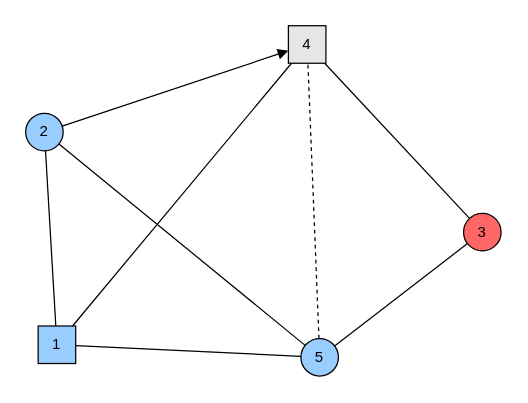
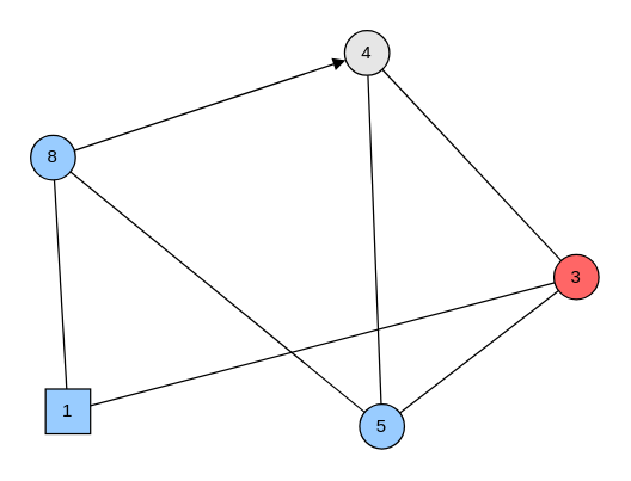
  <mxCell id="0" />
  <mxCell id="1" parent="0" />
- <mxCell id="2" value="2" style="ellipse;whiteSpace=wrap;html=1;aspect=fixed;fillColor=#99CCFF;" vertex="1" parent="1"><mxGeometry x="20" y="90" width="30" height="30" as="geometry" /></mxCell>
- <mxCell id="3" value="4" style="whiteSpace=wrap;html=1;aspect=fixed;fillColor=#E6E6E6;rounded=0;" vertex="1" parent="1"><mxGeometry x="230" y="20" width="30" height="30" as="geometry" /></mxCell>
+ <mxCell id="2" value="8" style="ellipse;whiteSpace=wrap;html=1;aspect=fixed;fillColor=#99CCFF;" vertex="1" parent="1"><mxGeometry x="20" y="90" width="30" height="30" as="geometry" /></mxCell>
+ <mxCell id="3" value="4" style="ellipse;whiteSpace=wrap;html=1;aspect=fixed;fillColor=#E6E6E6;" vertex="1" parent="1"><mxGeometry x="230" y="20" width="30" height="30" as="geometry" /></mxCell>
  <mxCell id="4" value="3" style="ellipse;whiteSpace=wrap;html=1;aspect=fixed;fillColor=#FF6666;" vertex="1" parent="1"><mxGeometry x="370" y="170" width="30" height="30" as="geometry" /></mxCell>
  <mxCell id="5" value="1" style="whiteSpace=wrap;html=1;aspect=fixed;fillColor=#99CCFF;rounded=0;" vertex="1" parent="1"><mxGeometry x="30" y="260" width="30" height="30" as="geometry" /></mxCell>
  <mxCell id="6" value="5" style="ellipse;whiteSpace=wrap;html=1;aspect=fixed;fillColor=#99ccff;" vertex="1" parent="1"><mxGeometry x="240" y="270" width="30" height="30" as="geometry" /></mxCell>
  <mxCell id="7" value="" style="endArrow=block;html=1;rounded=0;" edge="1" parent="1" source="2" target="3"><mxGeometry width="50" height="50" relative="1" as="geometry"><mxPoint x="160" y="280" as="sourcePoint" /><mxPoint x="210" y="230" as="targetPoint" /></mxGeometry></mxCell>
  <mxCell id="8" value="" style="endArrow=none;html=1;rounded=0;" edge="1" parent="1" source="5" target="2"><mxGeometry width="50" height="50" relative="1" as="geometry"><mxPoint x="-30" y="240" as="sourcePoint" /><mxPoint x="20" y="190" as="targetPoint" /></mxGeometry></mxCell>
- <mxCell id="9" value="" style="endArrow=none;html=1;rounded=0;" edge="1" parent="1" source="5" target="6"><mxGeometry width="50" height="50" relative="1" as="geometry"><mxPoint x="180" y="250" as="sourcePoint" /><mxPoint x="230" y="200" as="targetPoint" /></mxGeometry></mxCell>
  <mxCell id="10" value="" style="endArrow=none;html=1;rounded=0;" edge="1" parent="1" source="6" target="4"><mxGeometry width="50" height="50" relative="1" as="geometry"><mxPoint x="270" y="230" as="sourcePoint" /><mxPoint x="320" y="180" as="targetPoint" /></mxGeometry></mxCell>
  <mxCell id="11" value="" style="endArrow=none;html=1;rounded=0;" edge="1" parent="1" source="3" target="4"><mxGeometry width="50" height="50" relative="1" as="geometry"><mxPoint x="300" y="190" as="sourcePoint" /><mxPoint x="350" y="140" as="targetPoint" /></mxGeometry></mxCell>
- <mxCell id="12" value="" style="endArrow=none;html=1;rounded=0;dashed=1;" edge="1" parent="1" source="6" target="3"><mxGeometry width="50" height="50" relative="1" as="geometry"><mxPoint x="160" y="220" as="sourcePoint" /><mxPoint x="210" y="170" as="targetPoint" /></mxGeometry></mxCell>
+ <mxCell id="12" value="" style="endArrow=none;html=1;rounded=0;" edge="1" parent="1" source="6" target="3"><mxGeometry width="50" height="50" relative="1" as="geometry"><mxPoint x="160" y="220" as="sourcePoint" /><mxPoint x="210" y="170" as="targetPoint" /></mxGeometry></mxCell>
  <mxCell id="13" value="" style="endArrow=none;html=1;rounded=0;" edge="1" parent="1" source="2" target="6"><mxGeometry width="50" height="50" relative="1" as="geometry"><mxPoint x="140" y="230" as="sourcePoint" /><mxPoint x="190" y="180" as="targetPoint" /></mxGeometry></mxCell>
- <mxCell id="14" value="" style="endArrow=none;html=1;rounded=0;" edge="1" parent="1" source="5" target="3"><mxGeometry width="50" height="50" relative="1" as="geometry"><mxPoint x="60" y="340" as="sourcePoint" /><mxPoint x="110" y="290" as="targetPoint" /></mxGeometry></mxCell>
+ <mxCell id="14" value="" style="endArrow=none;html=1;rounded=0;" edge="1" parent="1" source="5" target="4"><mxGeometry width="50" height="50" relative="1" as="geometry"><mxPoint x="60" y="340" as="sourcePoint" /><mxPoint x="110" y="290" as="targetPoint" /></mxGeometry></mxCell>
